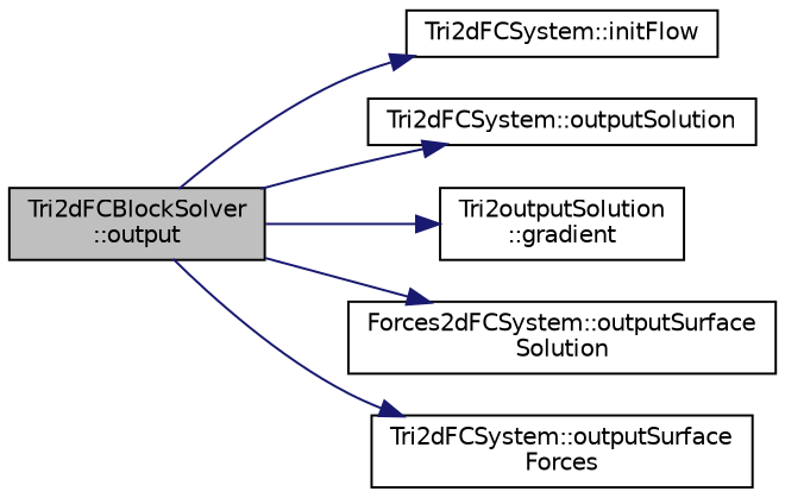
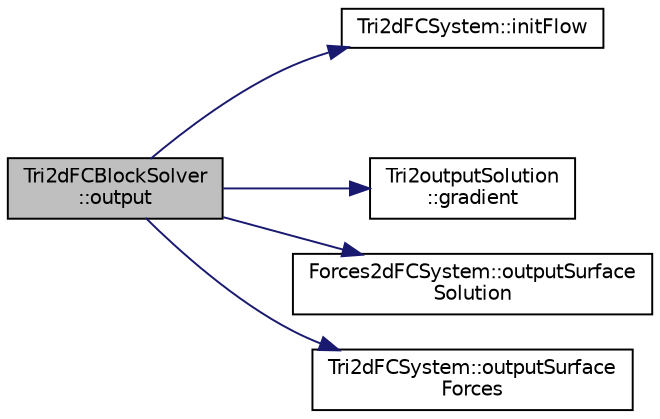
  digraph {
    rankdir=LR
    node [color=black fillcolor=white fontname=Helvetica fontsize=10 shape=record style=filled]
    edge [color=midnightblue fontname=Helvetica fontsize=10 labelfontname=Helvetica labelfontsize=10 style=solid]
    n1 [fillcolor=grey75 fontcolor=black height=0.2 label="Tri2dFCBlockSolver\l::output" width=0.4]
    n2 [height=0.2 label="Tri2dFCSystem::initFlow" width=0.4]
-   n3 [height=0.2 label="Tri2dFCSystem::outputSolution" width=0.4]
    n4 [height=0.2 label="Tri2outputSolution\l::gradient" width=0.4]
    n5 [height=0.2 label="Forces2dFCSystem::outputSurface\lSolution" width=0.4]
    n6 [height=0.2 label="Tri2dFCSystem::outputSurface\lForces" width=0.4]
    n1 -> n2
-   n1 -> n3
    n1 -> n4
    n1 -> n5
    n1 -> n6
  }
